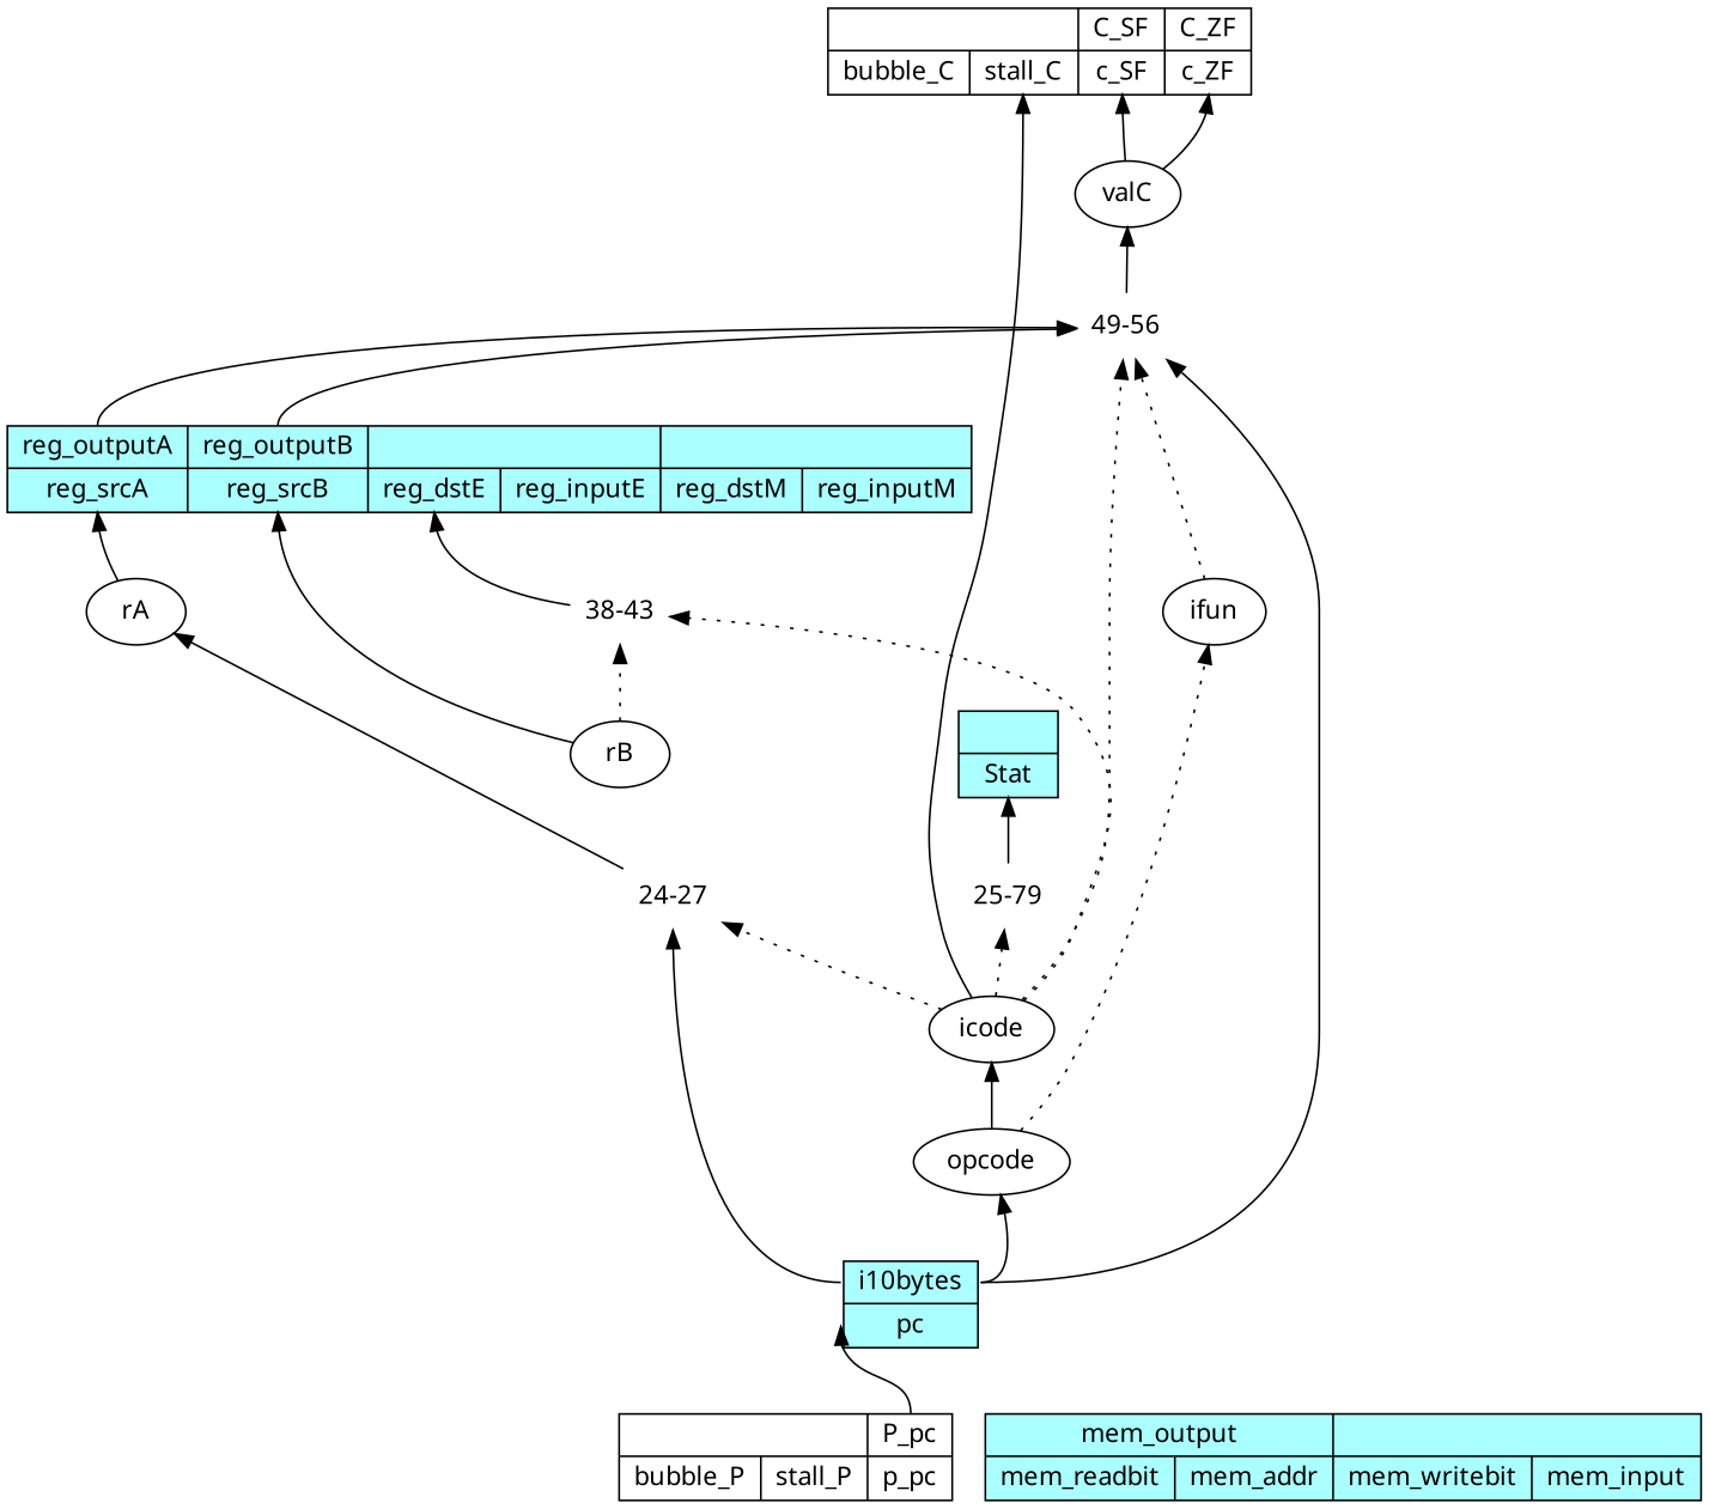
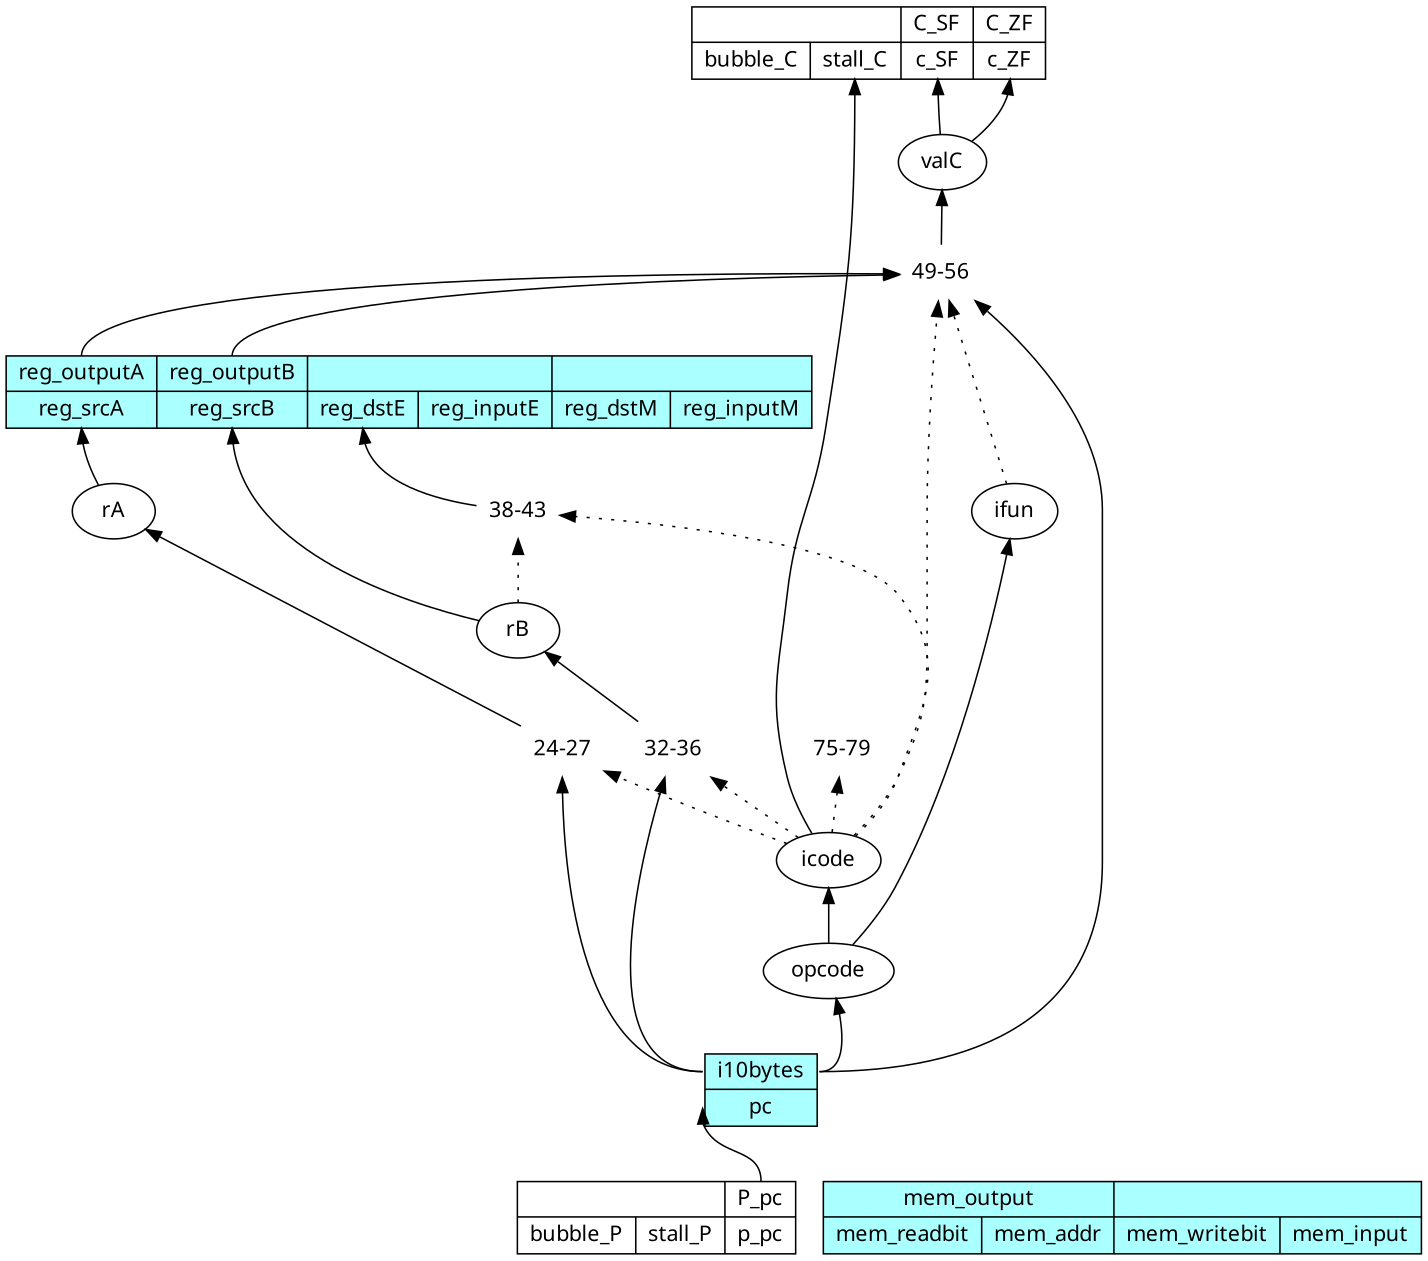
  digraph {
    rankdir=BT
    node [fontname="sans-serif"]
    n1 [fillcolor="#aaffff" label="{<reg_outputA>reg_outputA|<reg_srcA>reg_srcA}|{<reg_outputB>reg_outputB|<reg_srcB>reg_srcB}|{|{<reg_dstE>reg_dstE|<reg_inputE>reg_inputE}}|{|{<reg_dstM>reg_dstM|<reg_inputM>reg_inputM}}" shape=record style=filled]
    n2 [label="49-56" shape=none]
    valC
    n4 [fillcolor="#aaffff" label="{<mem_output>mem_output|{<mem_readbit>mem_readbit|<mem_addr>mem_addr}}|{|{<mem_writebit>mem_writebit|<mem_input>mem_input}}" shape=record style=filled]
    n5 [fillcolor="#aaffff" label="{<i10bytes>i10bytes|<pc>pc}" shape=record style=filled]
    opcode
    n7 [label="24-27" shape=none]
+   n8 [label="32-36" shape=none]
    icode
    ifun
    rA
    rB
-   n13 [fillcolor="#aaffff" label="{|<Stat>Stat}" shape=record style=filled]
    n14 [label="{|{<bubble_P>bubble_P|<stall_P>stall_P}}|{<P_pc>P_pc|<p_pc>p_pc}" shape=record]
    n15 [label="38-43" shape=none]
    n16 [label="{|{<bubble_C>bubble_C|<stall_C>stall_C}}|{<C_SF>C_SF|<c_SF>c_SF}|{<C_ZF>C_ZF|<c_ZF>c_ZF}" shape=record]
-   n17 [label="25-79" shape=none]
+   n17 [label="75-79" shape=none]
    n1 -> n2 [tailport=reg_outputA]
    n1 -> n2 [tailport=reg_outputB]
    n2 -> valC
    valC -> n16 [headport=c_ZF]
    valC -> n16 [headport=c_SF]
    n5 -> n2 [tailport=i10bytes]
    n5 -> opcode [tailport=i10bytes]
    n5 -> n7 [tailport=i10bytes]
+   n5 -> n8 [tailport=i10bytes]
    opcode -> icode
-   opcode -> ifun [style=dotted]
+   opcode -> ifun
    n7 -> rA
+   n8 -> rB
    icode -> n2 [style=dotted]
    icode -> n7 [style=dotted]
+   icode -> n8 [style=dotted]
    icode -> n15 [style=dotted]
    icode -> n16 [headport=stall_C]
    icode -> n17 [style=dotted]
    ifun -> n2 [style=dotted]
    rA -> n1 [headport=reg_srcA]
    rB -> n1 [headport=reg_srcB]
    rB -> n15 [style=dotted]
    n14 -> n5 [headport=pc tailport=P_pc]
    n15 -> n1 [headport=reg_dstE]
-   n17 -> n13 [headport=Stat]
  }
